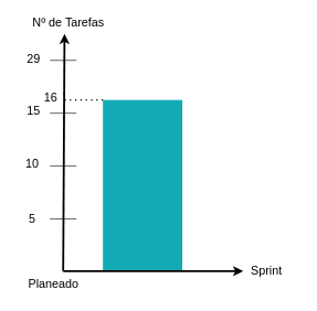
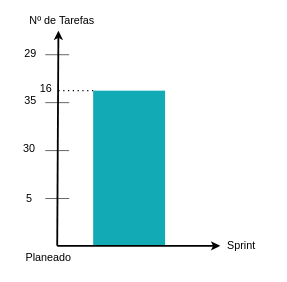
  <mxCell id="0" />
  <mxCell id="1" parent="0" />
  <mxCell id="2" value="" style="whiteSpace=wrap;fillColor=#12AAB5;gradientColor=none;gradientDirection=east;strokeColor=none;html=1;fontColor=#23445d;" parent="1" vertex="1"><mxGeometry x="155" y="150.5" width="120" height="259" as="geometry" /></mxCell>
  <mxCell id="3" value="" style="edgeStyle=none;html=1;fontColor=#000000;strokeWidth=3;strokeColor=#000000;" parent="1" edge="1"><mxGeometry width="100" height="100" relative="1" as="geometry"><mxPoint x="95" y="409.5" as="sourcePoint" /><mxPoint x="97" y="50.5" as="targetPoint" /></mxGeometry></mxCell>
  <mxCell id="4" value="" style="edgeStyle=none;html=1;fontColor=#000000;strokeWidth=3;strokeColor=#000000;" parent="1" edge="1"><mxGeometry width="100" height="100" relative="1" as="geometry"><mxPoint x="95" y="409.5" as="sourcePoint" /><mxPoint x="367" y="409.5" as="targetPoint" /></mxGeometry></mxCell>
  <mxCell id="5" value="Sprint" style="text;spacingTop=-5;html=1;fontSize=18;fontStyle=0;points=[];strokeColor=none;" parent="1" vertex="1"><mxGeometry x="377" y="397.5" width="80" height="20" as="geometry" /></mxCell>
  <mxCell id="6" value="Nº de Tarefas" style="text;spacingTop=-5;html=1;fontSize=18;fontStyle=0;points=[]" parent="1" vertex="1"><mxGeometry x="47" y="20.5" width="80" height="20" as="geometry" /></mxCell>
  <mxCell id="7" value="5" style="text;spacingTop=-5;align=center;verticalAlign=middle;fontStyle=0;html=1;fontSize=18;points=[]" parent="1" vertex="1"><mxGeometry x="33" y="267.5" width="30" height="130.0" as="geometry" /></mxCell>
- <mxCell id="8" value="10" style="text;spacingTop=-5;align=center;verticalAlign=middle;fontStyle=0;html=1;fontSize=18;points=[]" parent="1" vertex="1"><mxGeometry x="33" y="219.5" width="30" height="60" as="geometry" /></mxCell>
- <mxCell id="9" value="15" style="text;spacingTop=-5;align=center;verticalAlign=middle;fontStyle=0;html=1;fontSize=18;points=[]" parent="1" vertex="1"><mxGeometry x="37" y="150.5" width="26" height="40" as="geometry" /></mxCell>
+ <mxCell id="8" value="30" style="text;spacingTop=-5;align=center;verticalAlign=middle;fontStyle=0;html=1;fontSize=18;points=[]" parent="1" vertex="1"><mxGeometry x="33" y="219.5" width="30" height="60" as="geometry" /></mxCell>
+ <mxCell id="9" value="35" style="text;spacingTop=-5;align=center;verticalAlign=middle;fontStyle=0;html=1;fontSize=18;points=[]" parent="1" vertex="1"><mxGeometry x="37" y="150.5" width="26" height="40" as="geometry" /></mxCell>
  <mxCell id="10" value="" style="endArrow=none;html=1;rounded=0;" edge="1" parent="1"><mxGeometry width="50" height="50" relative="1" as="geometry"><mxPoint x="75" y="330.5" as="sourcePoint" /><mxPoint x="115" y="330.5" as="targetPoint" /></mxGeometry></mxCell>
  <mxCell id="11" value="" style="endArrow=none;html=1;rounded=0;" edge="1" parent="1"><mxGeometry width="50" height="50" relative="1" as="geometry"><mxPoint x="75" y="250.5" as="sourcePoint" /><mxPoint x="115" y="250.5" as="targetPoint" /></mxGeometry></mxCell>
  <mxCell id="12" value="" style="endArrow=none;html=1;rounded=0;" edge="1" parent="1"><mxGeometry width="50" height="50" relative="1" as="geometry"><mxPoint x="75" y="170.5" as="sourcePoint" /><mxPoint x="115" y="170.5" as="targetPoint" /></mxGeometry></mxCell>
  <mxCell id="13" value="" style="endArrow=none;html=1;rounded=0;" edge="1" parent="1"><mxGeometry width="50" height="50" relative="1" as="geometry"><mxPoint x="75" y="90.5" as="sourcePoint" /><mxPoint x="115" y="90.5" as="targetPoint" /></mxGeometry></mxCell>
  <mxCell id="14" value="29" style="text;spacingTop=-5;align=center;verticalAlign=middle;fontStyle=0;html=1;fontSize=18;points=[]" vertex="1" parent="1"><mxGeometry x="37" y="70.5" width="26" height="40" as="geometry" /></mxCell>
  <mxCell id="15" value="Planeado" style="text;spacingTop=-5;align=center;verticalAlign=middle;fontStyle=0;html=1;fontSize=18;points=[];strokeColor=none;" vertex="1" parent="1"><mxGeometry x="20" y="417.5" width="120" height="30" as="geometry" /></mxCell>
  <mxCell id="16" value="" style="endArrow=none;dashed=1;html=1;dashPattern=1 3;strokeWidth=2;rounded=0;entryX=0;entryY=0;entryDx=0;entryDy=0;" edge="1" parent="1" target="2"><mxGeometry width="50" height="50" relative="1" as="geometry"><mxPoint x="97" y="150.5" as="sourcePoint" /><mxPoint x="197" y="100.5" as="targetPoint" /></mxGeometry></mxCell>
  <mxCell id="17" value="16" style="text;spacingTop=-5;align=center;verticalAlign=middle;fontStyle=0;html=1;fontSize=18;points=[]" vertex="1" parent="1"><mxGeometry x="63" y="130.5" width="26" height="40" as="geometry" /></mxCell>
